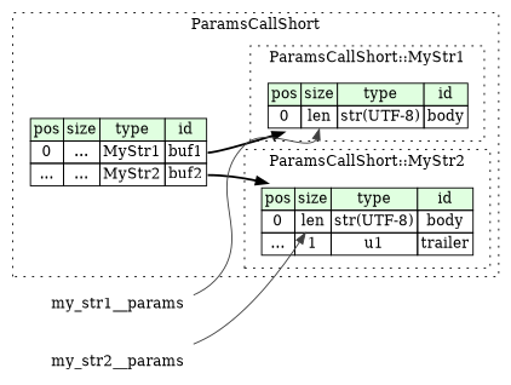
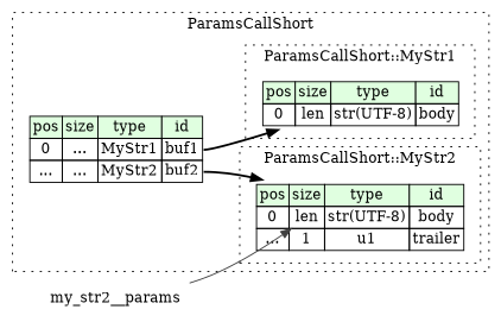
  digraph {
    rankdir=LR
    node [shape=plaintext]
    edge [tailport=len_type]
    n1 [label=<<TABLE BORDER="0" CELLBORDER="1" CELLSPACING="0"> 				<TR><TD BGCOLOR="#E0FFE0">pos</TD><TD BGCOLOR="#E0FFE0">size</TD><TD BGCOLOR="#E0FFE0">type</TD><TD BGCOLOR="#E0FFE0">id</TD></TR> 				<TR><TD PORT="body_pos">0</TD><TD PORT="body_size">len</TD><TD>str(UTF-8)</TD><TD PORT="body_type">body</TD></TR> 			</TABLE>>]
    n2 [label=<<TABLE BORDER="0" CELLBORDER="1" CELLSPACING="0"> 				<TR><TD BGCOLOR="#E0FFE0">pos</TD><TD BGCOLOR="#E0FFE0">size</TD><TD BGCOLOR="#E0FFE0">type</TD><TD BGCOLOR="#E0FFE0">id</TD></TR> 				<TR><TD PORT="body_pos">0</TD><TD PORT="body_size">len</TD><TD>str(UTF-8)</TD><TD PORT="body_type">body</TD></TR> 				<TR><TD PORT="trailer_pos">...</TD><TD PORT="trailer_size">1</TD><TD>u1</TD><TD PORT="trailer_type">trailer</TD></TR> 			</TABLE>>]
    n3 [label=<<TABLE BORDER="0" CELLBORDER="1" CELLSPACING="0"> 			<TR><TD BGCOLOR="#E0FFE0">pos</TD><TD BGCOLOR="#E0FFE0">size</TD><TD BGCOLOR="#E0FFE0">type</TD><TD BGCOLOR="#E0FFE0">id</TD></TR> 			<TR><TD PORT="buf1_pos">0</TD><TD PORT="buf1_size">...</TD><TD>MyStr1</TD><TD PORT="buf1_type">buf1</TD></TR> 			<TR><TD PORT="buf2_pos">...</TD><TD PORT="buf2_size">...</TD><TD>MyStr2</TD><TD PORT="buf2_type">buf2</TD></TR> 		</TABLE>>]
-   my_str1__params
    my_str2__params
    subgraph cluster_1 {
      label=ParamsCallShort
      style=dotted
      n3
      subgraph cluster_2 {
        label="ParamsCallShort::MyStr1"
        style=dotted
        n1
      }
      subgraph cluster_3 {
        label="ParamsCallShort::MyStr2"
        style=dotted
        n2
      }
    }
    n3 -> n1 [style=bold tailport=buf1_type]
    n3 -> n2 [style=bold tailport=buf2_type]
-   my_str1__params -> n1 [color="#404040" headport=body_size]
    my_str2__params -> n2 [color="#404040" headport=body_size]
  }
